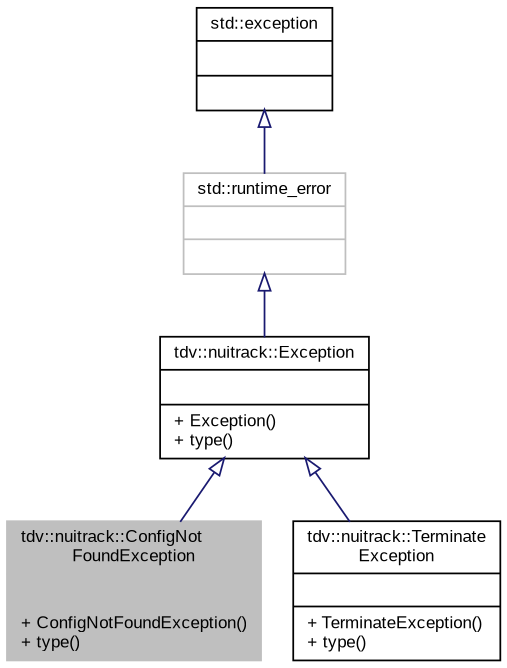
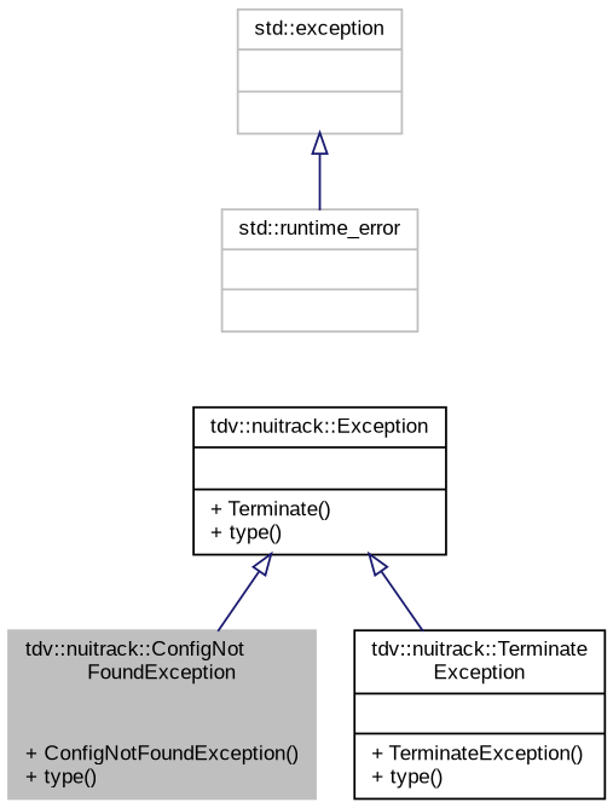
  digraph {
    fontname="Liberation Sans"
    node [color=grey75 fillcolor=white fontname="Liberation Sans" fontsize=10 shape=record style=filled]
    edge [arrowtail=onormal color=midnightblue dir=back fontname="Liberation Sans" fontsize=10 labelfontname=Helvetica labelfontsize=10 style=solid]
    n1 [fillcolor=grey75 fontcolor=black height=0.2 label="{tdv::nuitrack::ConfigNot\lFoundException\n||+ ConfigNotFoundException()\l+ type()\l}" width=0.4]
    n2 [color=black height=0.2 label="{tdv::nuitrack::Terminate\lException\n||+ TerminateException()\l+ type()\l}" width=0.4]
-   n3 [color=black height=0.2 label="{tdv::nuitrack::Exception\n||+ Exception()\l+ type()\l}" width=0.4]
+   n3 [color=black height=0.2 label="{tdv::nuitrack::Exception\n||+ Terminate()\l+ type()\l}" width=0.4]
    n4 [height=0.2 label="{std::runtime_error\n||}" width=0.4]
-   n5 [color=black height=0.2 label="{std::exception\n||}" width=0.4]
+   n5 [height=0.2 label="{std::exception\n||}" width=0.4]
    n3 -> n1
    n3 -> n2
-   n4 -> n3
    n5 -> n4
  }
